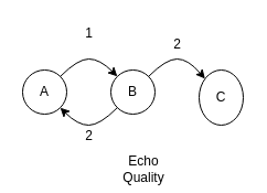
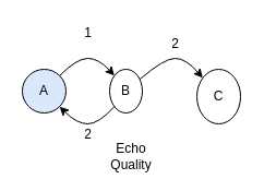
  <mxCell id="0" />
  <mxCell id="1" parent="0" />
- <mxCell id="2" value="A" style="ellipse;whiteSpace=wrap;html=1;" parent="1" vertex="1"><mxGeometry x="20" y="63" width="40" height="40.0" as="geometry" /></mxCell>
- <mxCell id="3" value="B" style="ellipse;whiteSpace=wrap;html=1;" parent="1" vertex="1"><mxGeometry x="100" y="63" width="40" height="40.0" as="geometry" /></mxCell>
+ <mxCell id="2" value="A" style="ellipse;whiteSpace=wrap;html=1;fillColor=#dae8fc;" parent="1" vertex="1"><mxGeometry x="20" y="63" width="40" height="40.0" as="geometry" /></mxCell>
+ <mxCell id="3" value="B" style="ellipse;whiteSpace=wrap;html=1;" parent="1" vertex="1"><mxGeometry x="100" y="63" width="30" height="40.0" as="geometry" /></mxCell>
  <mxCell id="4" value="" style="curved=1;endArrow=none;html=1;exitX=0;exitY=0;exitDx=0;exitDy=0;entryX=1;entryY=0;entryDx=0;entryDy=0;startArrow=classic;startFill=1;endFill=0;" parent="1" source="3" target="2" edge="1"><mxGeometry width="50" height="50" relative="1" as="geometry"><mxPoint x="64.142" y="78.858" as="sourcePoint" /><mxPoint x="194" y="78.32" as="targetPoint" /><Array as="points"><mxPoint x="90" y="53" /><mxPoint x="70" y="53" /></Array></mxGeometry></mxCell>
- <mxCell id="5" value="&lt;div&gt;Echo Quality&lt;/div&gt;" style="text;html=1;strokeColor=none;fillColor=none;align=center;verticalAlign=middle;whiteSpace=wrap;rounded=0;" parent="1" vertex="1"><mxGeometry x="110" y="143" width="40" height="20.0" as="geometry" /></mxCell>
+ <mxCell id="5" value="&lt;div&gt;Echo Quality&lt;/div&gt;" style="text;html=1;strokeColor=none;fillColor=none;align=center;verticalAlign=middle;whiteSpace=wrap;rounded=0;" parent="1" vertex="1"><mxGeometry x="100" y="133" width="40" height="20.0" as="geometry" /></mxCell>
  <mxCell id="6" value="C" style="ellipse;whiteSpace=wrap;html=1;aspect=fixed;" vertex="1" parent="1"><mxGeometry x="180" y="63" width="40" height="50" as="geometry" /></mxCell>
  <mxCell id="7" value="" style="curved=1;endArrow=none;html=1;startArrow=classic;startFill=1;endFill=0;" edge="1" parent="1" source="6" target="3"><mxGeometry width="50" height="50" relative="1" as="geometry"><mxPoint x="351.718" y="68.858" as="sourcePoint" /><mxPoint x="220.002" y="68.858" as="targetPoint" /><Array as="points"><mxPoint x="170" y="53" /><mxPoint x="150" y="53" /></Array></mxGeometry></mxCell>
  <mxCell id="8" value="" style="curved=1;endArrow=classic;html=1;exitX=0;exitY=1;exitDx=0;exitDy=0;entryX=1;entryY=1;entryDx=0;entryDy=0;startArrow=none;startFill=0;endFill=1;" edge="1" parent="1" source="3" target="2"><mxGeometry width="50" height="50" relative="1" as="geometry"><mxPoint x="191.718" y="102.998" as="sourcePoint" /><mxPoint x="60.002" y="102.998" as="targetPoint" /><Array as="points"><mxPoint x="90" y="113" /><mxPoint x="70" y="113" /></Array></mxGeometry></mxCell>
  <mxCell id="9" value="2" style="text;html=1;align=center;verticalAlign=middle;resizable=0;points=[];autosize=1;" vertex="1" parent="1"><mxGeometry x="150" y="30" width="20" height="20" as="geometry" /></mxCell>
  <mxCell id="10" value="2" style="text;html=1;align=center;verticalAlign=middle;resizable=0;points=[];autosize=1;" vertex="1" parent="1"><mxGeometry x="70" y="113" width="20" height="20" as="geometry" /></mxCell>
  <mxCell id="11" value="1" style="text;html=1;align=center;verticalAlign=middle;resizable=0;points=[];autosize=1;" vertex="1" parent="1"><mxGeometry x="70" y="20" width="20" height="20" as="geometry" /></mxCell>
